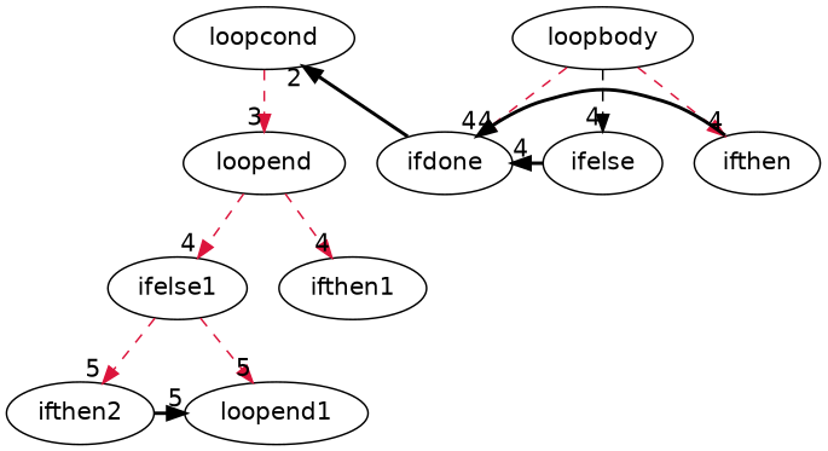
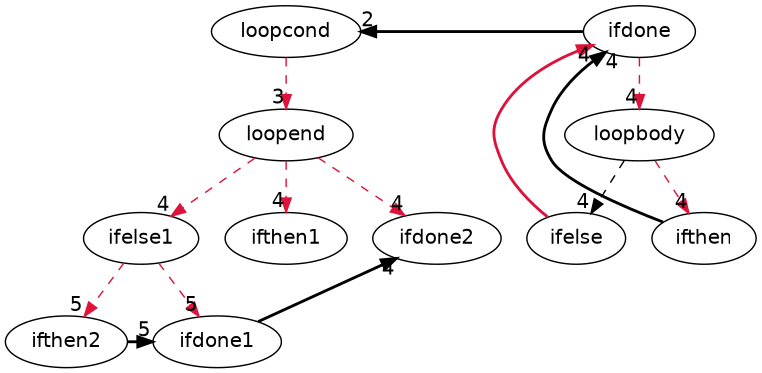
  digraph {
    fontname="DejaVu Sans"
    node [fontname="DejaVu Sans"]
    edge [color=crimson fontname="DejaVu Sans" headlabel=4 style=dashed]
    loopcond
    loopend
    ifelse1
    ifthen1
+   ifdone2
    loopbody
    ifelse
    ifthen
    ifdone
    ifthen2
-   ifdone1 [label=loopend1]
+   ifdone1
    loopcond -> loopend [headlabel=3]
    loopend -> ifelse1
    loopend -> ifthen1
+   loopend -> ifdone2
    ifelse1 -> ifthen2 [headlabel=5]
    ifelse1 -> ifdone1 [headlabel=5]
    loopbody -> ifelse [color=black]
    loopbody -> ifthen
-   loopbody -> ifdone
-   ifelse -> ifdone [color=black constraint=false penwidth=2 style=""]
+   ifdone -> loopbody
+   ifelse -> ifdone [constraint=false penwidth=2 style=""]
    ifthen -> ifdone [color=black constraint=false penwidth=2 style=""]
    ifdone -> loopcond [color=black constraint=false headlabel=2 penwidth=2 style=""]
    ifthen2 -> ifdone1 [color=black constraint=false headlabel=5 penwidth=2 style=""]
+   ifdone1 -> ifdone2 [color=black constraint=false penwidth=2 style=""]
  }
